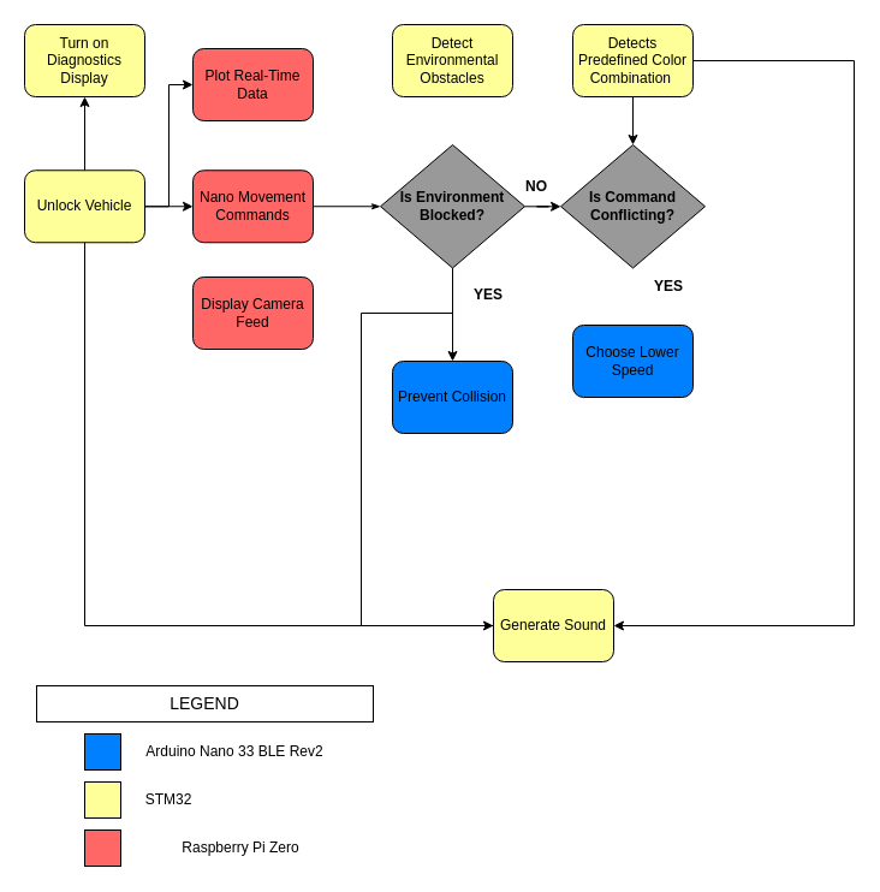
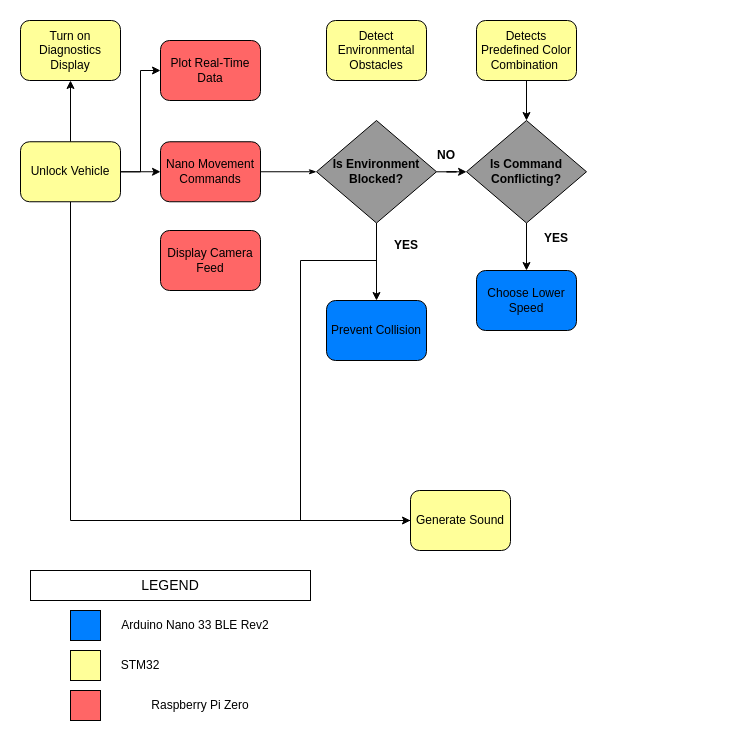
  <mxCell id="0" />
  <mxCell id="1" parent="0" />
  <mxCell id="2" value="&lt;font style=&quot;font-size: 12px;&quot; face=&quot;Helvetica&quot;&gt;Nano Movement Commands&lt;/font&gt;" style="rounded=1;whiteSpace=wrap;html=1;shadow=0;labelBackgroundColor=none;strokeWidth=1;fontFamily=Verdana;fontSize=8;align=center;fillColor=#FF6666;" vertex="1" parent="1"><mxGeometry x="160" y="141.25" width="100" height="60" as="geometry" /></mxCell>
  <mxCell id="3" style="edgeStyle=orthogonalEdgeStyle;rounded=1;html=1;labelBackgroundColor=none;startArrow=none;startFill=0;startSize=5;endArrow=classicThin;endFill=1;endSize=5;jettySize=auto;orthogonalLoop=1;strokeWidth=1;fontFamily=Verdana;fontSize=8;entryX=0;entryY=0.5;entryDx=0;entryDy=0;" edge="1" parent="1" source="2" target="6"><mxGeometry relative="1" as="geometry"><mxPoint x="170" y="-90" as="targetPoint" /></mxGeometry></mxCell>
  <mxCell id="4" value="" style="edgeStyle=orthogonalEdgeStyle;rounded=0;orthogonalLoop=1;jettySize=auto;html=1;entryX=0.5;entryY=0;entryDx=0;entryDy=0;" edge="1" parent="1" source="6" target="12"><mxGeometry relative="1" as="geometry"><mxPoint x="334" y="6.25" as="targetPoint" /><Array as="points"><mxPoint x="376" y="260" /><mxPoint x="300" y="260" /><mxPoint x="300" y="520" /><mxPoint x="460" y="520" /></Array></mxGeometry></mxCell>
  <mxCell id="5" value="" style="edgeStyle=orthogonalEdgeStyle;rounded=0;orthogonalLoop=1;jettySize=auto;html=1;" edge="1" parent="1" source="6" target="8"><mxGeometry relative="1" as="geometry" /></mxCell>
  <mxCell id="6" value="&lt;font style=&quot;font-size: 12px;&quot; face=&quot;Helvetica&quot;&gt;&lt;b&gt;Is Environment Blocked?&lt;/b&gt;&lt;/font&gt;" style="rhombus;whiteSpace=wrap;html=1;rounded=0;shadow=0;labelBackgroundColor=none;strokeWidth=1;fontFamily=Verdana;fontSize=8;align=center;fillColor=#999999;" vertex="1" parent="1"><mxGeometry x="316" y="120" width="120" height="102.5" as="geometry" /></mxCell>
  <mxCell id="7" value="&lt;font style=&quot;font-size: 12px;&quot; face=&quot;Helvetica&quot;&gt;Detect Environmental Obstacles&lt;/font&gt;" style="rounded=1;whiteSpace=wrap;html=1;shadow=0;labelBackgroundColor=none;strokeWidth=1;fontFamily=Verdana;fontSize=8;align=center;fillColor=#FFFF99;" vertex="1" parent="1"><mxGeometry x="326" y="20" width="100" height="60" as="geometry" /></mxCell>
  <mxCell id="8" value="&lt;font face=&quot;Helvetica&quot;&gt;&lt;span style=&quot;font-size: 12px;&quot;&gt;&lt;b&gt;Is Command Conflicting?&lt;/b&gt;&lt;/span&gt;&lt;/font&gt;" style="rhombus;whiteSpace=wrap;html=1;rounded=0;shadow=0;labelBackgroundColor=none;strokeWidth=1;fontFamily=Verdana;fontSize=8;align=center;fillColor=#999999;" vertex="1" parent="1"><mxGeometry x="466" y="120" width="120" height="102.5" as="geometry" /></mxCell>
- <mxCell id="9" style="edgeStyle=orthogonalEdgeStyle;rounded=0;orthogonalLoop=1;jettySize=auto;html=1;" edge="1" parent="1" source="10" target="12"><mxGeometry relative="1" as="geometry"><Array as="points"><mxPoint x="710" y="50" /><mxPoint x="710" y="520" /></Array></mxGeometry></mxCell>
  <mxCell id="10" value="&lt;font style=&quot;font-size: 12px;&quot; face=&quot;Helvetica&quot;&gt;Detects Predefined Color Combination&amp;nbsp;&lt;/font&gt;" style="rounded=1;whiteSpace=wrap;html=1;shadow=0;labelBackgroundColor=none;strokeWidth=1;fontFamily=Verdana;fontSize=8;align=center;fillColor=#FFFF99;" vertex="1" parent="1"><mxGeometry x="476" y="20" width="100" height="60" as="geometry" /></mxCell>
  <mxCell id="11" value="" style="edgeStyle=orthogonalEdgeStyle;rounded=0;orthogonalLoop=1;jettySize=auto;html=1;exitX=0.5;exitY=1;exitDx=0;exitDy=0;entryX=0.5;entryY=0;entryDx=0;entryDy=0;" edge="1" parent="1" source="10" target="8"><mxGeometry relative="1" as="geometry"><mxPoint x="505.5" y="-187.5" as="sourcePoint" /><mxPoint x="505.5" y="-147.5" as="targetPoint" /></mxGeometry></mxCell>
  <mxCell id="12" value="&lt;font face=&quot;Helvetica&quot;&gt;&lt;span style=&quot;font-size: 12px;&quot;&gt;Generate Sound&lt;/span&gt;&lt;/font&gt;" style="rounded=1;whiteSpace=wrap;html=1;shadow=0;labelBackgroundColor=none;strokeWidth=1;fontFamily=Verdana;fontSize=8;align=center;fillColor=#FFFF99;" vertex="1" parent="1"><mxGeometry x="410" y="490" width="100" height="60" as="geometry" /></mxCell>
  <mxCell id="13" value="&lt;font face=&quot;Helvetica&quot;&gt;&lt;span style=&quot;font-size: 12px;&quot;&gt;Choose Lower Speed&lt;/span&gt;&lt;/font&gt;" style="rounded=1;whiteSpace=wrap;html=1;shadow=0;labelBackgroundColor=none;strokeWidth=1;fontFamily=Verdana;fontSize=8;align=center;fillColor=#007FFF;" vertex="1" parent="1"><mxGeometry x="476" y="270" width="100" height="60" as="geometry" /></mxCell>
+ <mxCell id="14" value="" style="edgeStyle=orthogonalEdgeStyle;rounded=0;orthogonalLoop=1;jettySize=auto;html=1;exitX=0.5;exitY=1;exitDx=0;exitDy=0;entryX=0.5;entryY=0;entryDx=0;entryDy=0;" edge="1" parent="1" source="8" target="13"><mxGeometry relative="1" as="geometry"><mxPoint x="499.5" y="-30" as="sourcePoint" /><mxPoint x="499.5" y="10" as="targetPoint" /></mxGeometry></mxCell>
  <mxCell id="15" value="&lt;b&gt;YES&lt;/b&gt;" style="text;html=1;align=center;verticalAlign=middle;whiteSpace=wrap;rounded=0;" vertex="1" parent="1"><mxGeometry x="376" y="230" width="60" height="30" as="geometry" /></mxCell>
  <mxCell id="16" value="&lt;b&gt;YES&lt;/b&gt;" style="text;html=1;align=center;verticalAlign=middle;whiteSpace=wrap;rounded=0;" vertex="1" parent="1"><mxGeometry x="526" y="222.5" width="60" height="30" as="geometry" /></mxCell>
  <mxCell id="17" value="&lt;b&gt;NO&lt;/b&gt;" style="text;html=1;align=center;verticalAlign=middle;whiteSpace=wrap;rounded=0;" vertex="1" parent="1"><mxGeometry x="416" y="140" width="60" height="30" as="geometry" /></mxCell>
  <mxCell id="18" value="" style="edgeStyle=orthogonalEdgeStyle;rounded=0;orthogonalLoop=1;jettySize=auto;html=1;" edge="1" parent="1" source="22" target="2"><mxGeometry relative="1" as="geometry" /></mxCell>
  <mxCell id="19" value="" style="edgeStyle=orthogonalEdgeStyle;rounded=0;orthogonalLoop=1;jettySize=auto;html=1;" edge="1" parent="1" source="22" target="24"><mxGeometry relative="1" as="geometry" /></mxCell>
  <mxCell id="20" style="edgeStyle=orthogonalEdgeStyle;rounded=0;orthogonalLoop=1;jettySize=auto;html=1;entryX=0;entryY=0.5;entryDx=0;entryDy=0;" edge="1" parent="1" source="22" target="23"><mxGeometry relative="1" as="geometry" /></mxCell>
  <mxCell id="21" style="edgeStyle=orthogonalEdgeStyle;rounded=0;orthogonalLoop=1;jettySize=auto;html=1;entryX=0;entryY=0.5;entryDx=0;entryDy=0;" edge="1" parent="1" source="22" target="12"><mxGeometry relative="1" as="geometry"><Array as="points"><mxPoint x="70" y="520" /></Array></mxGeometry></mxCell>
  <mxCell id="22" value="&lt;font face=&quot;Helvetica&quot;&gt;&lt;span style=&quot;font-size: 12px;&quot;&gt;Unlock Vehicle&lt;/span&gt;&lt;/font&gt;" style="rounded=1;whiteSpace=wrap;html=1;shadow=0;labelBackgroundColor=none;strokeWidth=1;fontFamily=Verdana;fontSize=8;align=center;fillColor=#FFFF99;" vertex="1" parent="1"><mxGeometry x="20" y="141.25" width="100" height="60" as="geometry" /></mxCell>
  <mxCell id="23" value="&lt;font face=&quot;Helvetica&quot;&gt;&lt;span style=&quot;font-size: 12px;&quot;&gt;Plot Real-Time Data&lt;/span&gt;&lt;/font&gt;" style="rounded=1;whiteSpace=wrap;html=1;shadow=0;labelBackgroundColor=none;strokeWidth=1;fontFamily=Verdana;fontSize=8;align=center;fillColor=#FF6666;" vertex="1" parent="1"><mxGeometry x="160" y="40" width="100" height="60" as="geometry" /></mxCell>
  <mxCell id="24" value="&lt;font face=&quot;Helvetica&quot;&gt;&lt;span style=&quot;font-size: 12px;&quot;&gt;Turn on Diagnostics Display&lt;/span&gt;&lt;/font&gt;" style="rounded=1;whiteSpace=wrap;html=1;shadow=0;labelBackgroundColor=none;strokeWidth=1;fontFamily=Verdana;fontSize=8;align=center;fillColor=#FFFF99;" vertex="1" parent="1"><mxGeometry x="20" y="20" width="100" height="60" as="geometry" /></mxCell>
  <mxCell id="25" value="&lt;font face=&quot;Helvetica&quot;&gt;&lt;span style=&quot;font-size: 12px;&quot;&gt;Display Camera Feed&lt;/span&gt;&lt;/font&gt;" style="rounded=1;whiteSpace=wrap;html=1;shadow=0;labelBackgroundColor=none;strokeWidth=1;fontFamily=Verdana;fontSize=8;align=center;fillColor=#FF6666;" vertex="1" parent="1"><mxGeometry x="160" y="230" width="100" height="60" as="geometry" /></mxCell>
  <mxCell id="26" value="&lt;span style=&quot;font-family: Helvetica; font-size: 12px;&quot;&gt;Prevent Collision&lt;/span&gt;" style="rounded=1;whiteSpace=wrap;html=1;shadow=0;labelBackgroundColor=none;strokeWidth=1;fontFamily=Verdana;fontSize=8;align=center;fillColor=#007FFF;" vertex="1" parent="1"><mxGeometry x="326" y="300" width="100" height="60" as="geometry" /></mxCell>
  <mxCell id="27" value="" style="edgeStyle=orthogonalEdgeStyle;rounded=0;orthogonalLoop=1;jettySize=auto;html=1;entryX=0.5;entryY=0;entryDx=0;entryDy=0;exitX=0.5;exitY=1;exitDx=0;exitDy=0;" edge="1" parent="1" source="6" target="26"><mxGeometry relative="1" as="geometry"><mxPoint x="386" y="232" as="sourcePoint" /><mxPoint x="286" y="350" as="targetPoint" /></mxGeometry></mxCell>
  <mxCell id="28" value="&lt;font style=&quot;font-size: 14px;&quot;&gt;LEGEND&lt;/font&gt;" style="rounded=0;whiteSpace=wrap;html=1;" vertex="1" parent="1"><mxGeometry x="30" y="570" width="280" height="30" as="geometry" /></mxCell>
  <mxCell id="29" value="" style="whiteSpace=wrap;html=1;aspect=fixed;fillColor=#FFFF99;" vertex="1" parent="1"><mxGeometry x="70" y="650" width="30" height="30" as="geometry" /></mxCell>
  <mxCell id="30" value="" style="whiteSpace=wrap;html=1;aspect=fixed;fillColor=#007FFF;" vertex="1" parent="1"><mxGeometry x="70" y="610" width="30" height="30" as="geometry" /></mxCell>
  <mxCell id="31" value="" style="whiteSpace=wrap;html=1;aspect=fixed;fillColor=#FF6666;" vertex="1" parent="1"><mxGeometry x="70" y="690" width="30" height="30" as="geometry" /></mxCell>
  <mxCell id="32" value="STM32" style="text;html=1;align=center;verticalAlign=middle;whiteSpace=wrap;rounded=0;" vertex="1" parent="1"><mxGeometry x="110" y="650" width="60" height="30" as="geometry" /></mxCell>
  <mxCell id="33" value="Raspberry Pi Zero" style="text;html=1;align=center;verticalAlign=middle;whiteSpace=wrap;rounded=0;" vertex="1" parent="1"><mxGeometry x="145" y="690" width="110" height="30" as="geometry" /></mxCell>
  <mxCell id="34" value="Arduino&amp;nbsp;Nano 33 BLE Rev2" style="text;html=1;align=center;verticalAlign=middle;whiteSpace=wrap;rounded=0;" vertex="1" parent="1"><mxGeometry x="110" y="610" width="170" height="30" as="geometry" /></mxCell>
